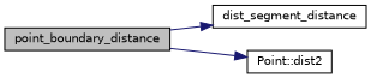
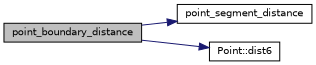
  digraph {
    rankdir=LR
    node [color=black fillcolor=white fontname=Helvetica fontsize=10 shape=record style=filled]
    edge [color=midnightblue fontname=Helvetica fontsize=10 labelfontname=Helvetica labelfontsize=10 style=solid]
    n1 [fillcolor=grey75 fontcolor=black height=0.2 label=point_boundary_distance width=0.4]
-   n2 [height=0.2 label=dist_segment_distance width=0.4]
-   n3 [height=0.2 label="Point::dist2" width=0.4]
+   n2 [height=0.2 label=point_segment_distance width=0.4]
+   n3 [height=0.2 label="Point::dist6" width=0.4]
    n1 -> n2
    n1 -> n3
  }
